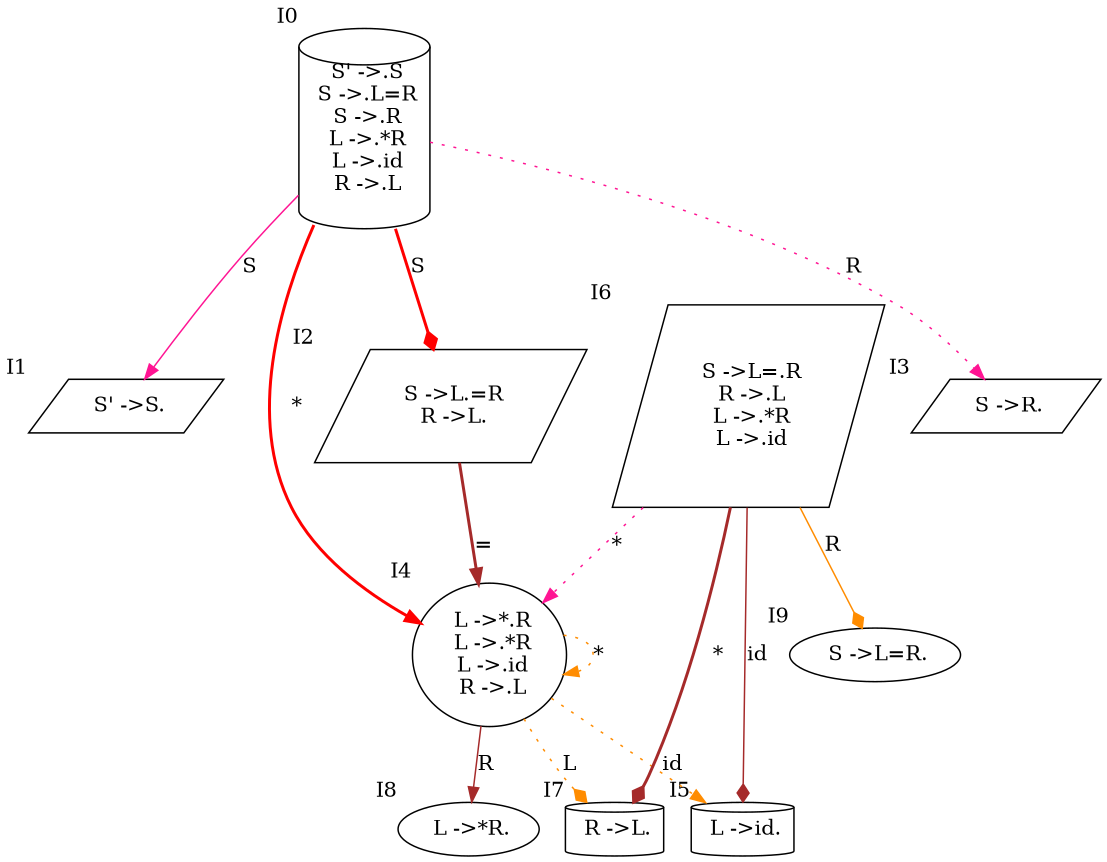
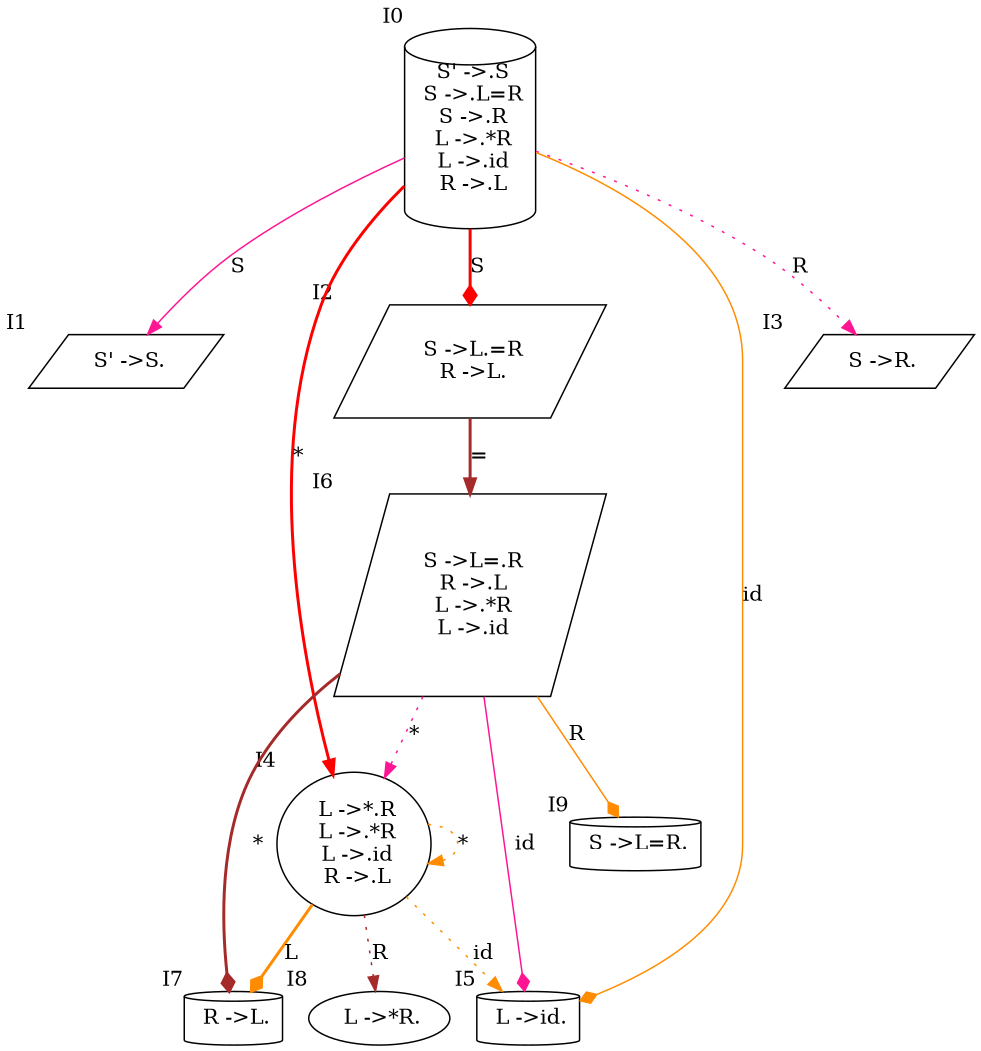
  digraph {
    fontname="DejaVu Serif"
    node [fontname="DejaVu Serif" shape=parallelogram]
    edge [arrowhead=normal color=darkorange fontname="DejaVu Serif" style=solid]
    n1 [label=" S' ->.S\n S ->.L=R\n S ->.R\n L ->.*R\n L ->.id\n R ->.L\n" shape=cylinder xlabel=I0]
    n2 [label=" S' ->S.\n" xlabel=I1]
    n3 [label=" S ->L.=R\n R ->L.\n" xlabel=I2]
    n4 [label=" S ->R.\n" xlabel=I3]
    n5 [label=" L ->*.R\n L ->.*R\n L ->.id\n R ->.L\n" shape=ellipse xlabel=I4]
    n6 [label=" L ->id.\n" shape=cylinder xlabel=I5]
    n7 [label=" S ->L=.R\n R ->.L\n L ->.*R\n L ->.id\n" xlabel=I6]
    n8 [label=" R ->L.\n" shape=cylinder xlabel=I7]
    n9 [label=" L ->*R.\n" shape=ellipse xlabel=I8]
-   n10 [label=" S ->L=R.\n" shape=ellipse xlabel=I9]
+   n10 [label=" S ->L=R.\n" shape=cylinder xlabel=I9]
    n1 -> n2 [color=deeppink label=S]
    n1 -> n3 [arrowhead=diamond color=red label=S style=bold]
    n1 -> n4 [color=deeppink label=R style=dotted]
    n1 -> n5 [color=red label="*" style=bold]
-   n3 -> n5 [color=brown label="=" style=bold]
+   n1 -> n6 [arrowhead=diamond label=id]
+   n3 -> n7 [color=brown label="=" style=bold]
    n5 -> n5 [label="*" style=dotted]
    n5 -> n6 [label=id style=dotted]
-   n5 -> n8 [arrowhead=diamond label=L style=dotted]
-   n5 -> n9 [color=brown label=R]
+   n5 -> n8 [arrowhead=diamond label=L style=bold]
+   n5 -> n9 [color=brown label=R style=dotted]
    n7 -> n5 [color=deeppink label="*" style=dotted]
-   n7 -> n6 [arrowhead=diamond color=brown label=id]
+   n7 -> n6 [arrowhead=diamond color=deeppink label=id]
    n7 -> n8 [arrowhead=diamond color=brown label="*" style=bold]
    n7 -> n10 [arrowhead=diamond label=R]
  }
